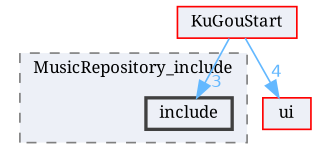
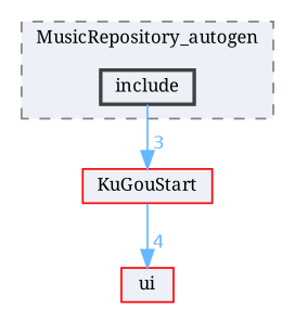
  digraph {
    compound=true
    fontname="Noto Serif"
    node [color=red fillcolor="#edf0f7" fontname="Noto Serif" fontsize=10 shape=box style=filled]
    edge [color=steelblue1 fontcolor=steelblue1 fontname="Noto Serif" fontsize=10 labeldistance=1.5 labelfontname=Helvetica labelfontsize=10]
    n1 [color=grey25 height=0.2 label=include style="filled,bold" width=0.4]
    n2 [height=0.2 label=KuGouStart width=0.4]
    n3 [height=0.2 label=ui width=0.4]
    subgraph cluster_1 {
      bgcolor="#edf0f7"
      fontsize=10
-     label=MusicRepository_include
+     label=MusicRepository_autogen
      pencolor=grey50
      style="filled,dashed"
      n1
    }
-   n2 -> n1 [headlabel=3]
+   n1 -> n2 [headlabel=3]
    n2 -> n3 [headlabel=4]
  }
